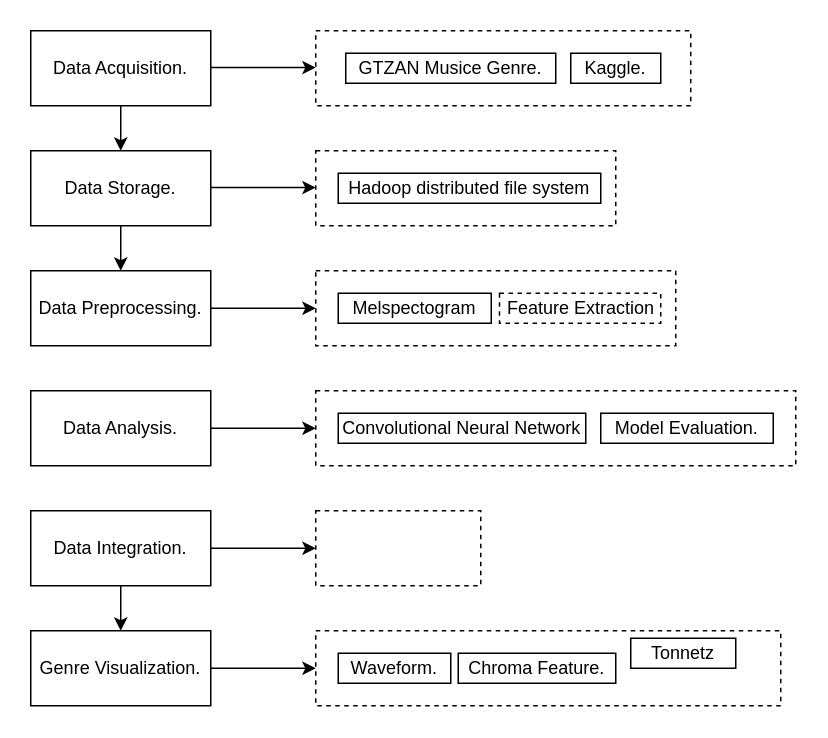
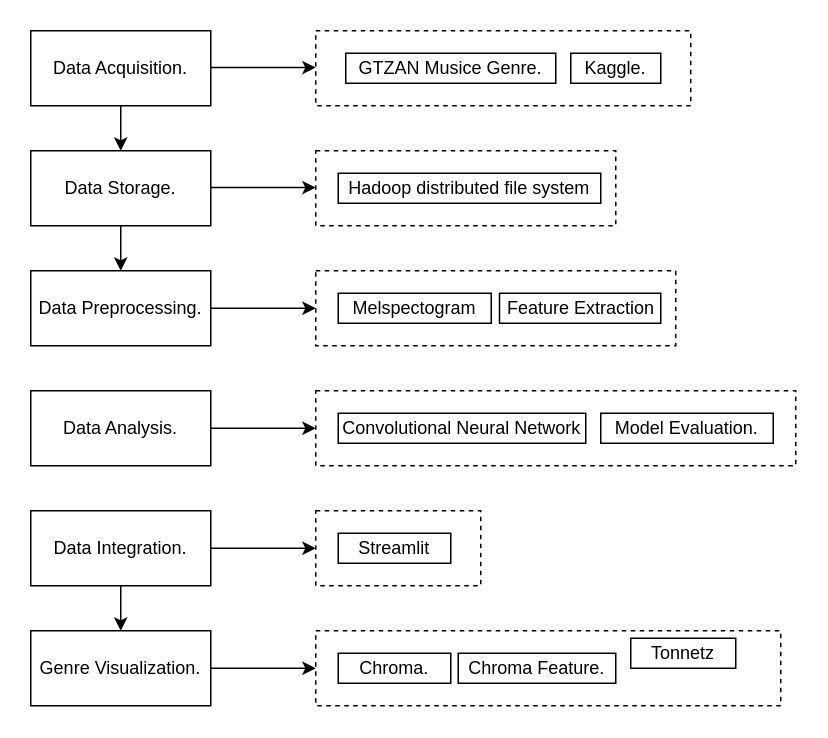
  <mxCell id="0" />
  <mxCell id="1" parent="0" />
  <mxCell id="2" style="edgeStyle=none;html=1;exitX=0.5;exitY=1;exitDx=0;exitDy=0;entryX=0.5;entryY=0;entryDx=0;entryDy=0;" parent="1" source="3" target="9" edge="1"><mxGeometry relative="1" as="geometry" /></mxCell>
  <mxCell id="3" value="Data Acquisition." style="rounded=0;whiteSpace=wrap;html=1;" parent="1" vertex="1"><mxGeometry x="20" y="20" width="120" height="50" as="geometry" /></mxCell>
  <mxCell id="4" value="" style="endArrow=classic;html=1;" parent="1" edge="1"><mxGeometry width="50" height="50" relative="1" as="geometry"><mxPoint x="140" y="44.58" as="sourcePoint" /><mxPoint x="210" y="44.58" as="targetPoint" /></mxGeometry></mxCell>
  <mxCell id="5" value="" style="rounded=0;whiteSpace=wrap;html=1;dashed=1;" parent="1" vertex="1"><mxGeometry x="210" y="20" width="250" height="50" as="geometry" /></mxCell>
  <mxCell id="6" value="GTZAN Musice Genre." style="rounded=0;whiteSpace=wrap;html=1;" parent="1" vertex="1"><mxGeometry x="230" y="35" width="140" height="20" as="geometry" /></mxCell>
  <mxCell id="7" value="Kaggle." style="rounded=0;whiteSpace=wrap;html=1;" parent="1" vertex="1"><mxGeometry x="380" y="35" width="60" height="20" as="geometry" /></mxCell>
  <mxCell id="8" style="edgeStyle=none;html=1;exitX=0.5;exitY=1;exitDx=0;exitDy=0;entryX=0.5;entryY=0;entryDx=0;entryDy=0;" edge="1" parent="1" source="9" target="14"><mxGeometry relative="1" as="geometry" /></mxCell>
  <mxCell id="9" value="Data Storage." style="rounded=0;whiteSpace=wrap;html=1;" parent="1" vertex="1"><mxGeometry x="20" y="100" width="120" height="50" as="geometry" /></mxCell>
  <mxCell id="10" value="" style="endArrow=classic;html=1;" parent="1" edge="1"><mxGeometry width="50" height="50" relative="1" as="geometry"><mxPoint x="140" y="124.58" as="sourcePoint" /><mxPoint x="210" y="124.58" as="targetPoint" /></mxGeometry></mxCell>
  <mxCell id="11" value="" style="rounded=0;whiteSpace=wrap;html=1;dashed=1;" parent="1" vertex="1"><mxGeometry x="210" y="100" width="200" height="50" as="geometry" /></mxCell>
  <mxCell id="12" value="Hadoop distributed file system" style="rounded=0;whiteSpace=wrap;html=1;" parent="1" vertex="1"><mxGeometry x="225" y="115" width="175" height="20" as="geometry" /></mxCell>
  <mxCell id="13" style="edgeStyle=none;html=1;exitX=1;exitY=0.5;exitDx=0;exitDy=0;entryX=0;entryY=0.5;entryDx=0;entryDy=0;" edge="1" parent="1" source="14" target="15"><mxGeometry relative="1" as="geometry" /></mxCell>
  <mxCell id="14" value="Data Preprocessing." style="rounded=0;whiteSpace=wrap;html=1;" parent="1" vertex="1"><mxGeometry x="20" y="180" width="120" height="50" as="geometry" /></mxCell>
  <mxCell id="15" value="" style="rounded=0;whiteSpace=wrap;html=1;dashed=1;" vertex="1" parent="1"><mxGeometry x="210" y="180" width="240" height="50" as="geometry" /></mxCell>
- <mxCell id="16" value="Feature Extraction" style="rounded=0;whiteSpace=wrap;html=1;dashed=1;" vertex="1" parent="1"><mxGeometry x="332.5" y="195" width="107.5" height="20" as="geometry" /></mxCell>
+ <mxCell id="16" value="Feature Extraction" style="rounded=0;whiteSpace=wrap;html=1;" vertex="1" parent="1"><mxGeometry x="332.5" y="195" width="107.5" height="20" as="geometry" /></mxCell>
  <mxCell id="17" value="Melspectogram" style="rounded=0;whiteSpace=wrap;html=1;" vertex="1" parent="1"><mxGeometry x="225" y="195" width="102" height="20" as="geometry" /></mxCell>
  <mxCell id="18" style="edgeStyle=none;html=1;exitX=1;exitY=0.5;exitDx=0;exitDy=0;entryX=0;entryY=0.5;entryDx=0;entryDy=0;" edge="1" parent="1" source="19" target="20"><mxGeometry relative="1" as="geometry" /></mxCell>
  <mxCell id="19" value="Data Analysis." style="rounded=0;whiteSpace=wrap;html=1;" vertex="1" parent="1"><mxGeometry x="20" y="260" width="120" height="50" as="geometry" /></mxCell>
  <mxCell id="20" value="" style="rounded=0;whiteSpace=wrap;html=1;dashed=1;" vertex="1" parent="1"><mxGeometry x="210" y="260" width="320" height="50" as="geometry" /></mxCell>
  <mxCell id="21" value="Convolutional Neural Network" style="rounded=0;whiteSpace=wrap;html=1;" vertex="1" parent="1"><mxGeometry x="225" y="275" width="165" height="20" as="geometry" /></mxCell>
  <mxCell id="22" value="Model Evaluation." style="rounded=0;whiteSpace=wrap;html=1;" vertex="1" parent="1"><mxGeometry x="400" y="275" width="115" height="20" as="geometry" /></mxCell>
  <mxCell id="23" style="edgeStyle=none;html=1;exitX=1;exitY=0.5;exitDx=0;exitDy=0;entryX=0;entryY=0.5;entryDx=0;entryDy=0;" edge="1" parent="1" source="25" target="26"><mxGeometry relative="1" as="geometry" /></mxCell>
  <mxCell id="24" style="edgeStyle=none;html=1;exitX=0.5;exitY=1;exitDx=0;exitDy=0;entryX=0.5;entryY=0;entryDx=0;entryDy=0;" edge="1" parent="1" source="25" target="29"><mxGeometry relative="1" as="geometry" /></mxCell>
  <mxCell id="25" value="Data Integration." style="rounded=0;whiteSpace=wrap;html=1;" vertex="1" parent="1"><mxGeometry x="20" y="340" width="120" height="50" as="geometry" /></mxCell>
  <mxCell id="26" value="" style="rounded=0;whiteSpace=wrap;html=1;dashed=1;" vertex="1" parent="1"><mxGeometry x="210" y="340" width="110" height="50" as="geometry" /></mxCell>
+ <mxCell id="27" value="Streamlit" style="rounded=0;whiteSpace=wrap;html=1;" vertex="1" parent="1"><mxGeometry x="225" y="355" width="75" height="20" as="geometry" /></mxCell>
  <mxCell id="28" style="edgeStyle=none;html=1;exitX=1;exitY=0.5;exitDx=0;exitDy=0;entryX=0;entryY=0.5;entryDx=0;entryDy=0;" edge="1" parent="1" source="29" target="30"><mxGeometry relative="1" as="geometry"><mxPoint x="200" y="445" as="targetPoint" /></mxGeometry></mxCell>
  <mxCell id="29" value="Genre Visualization." style="rounded=0;whiteSpace=wrap;html=1;" vertex="1" parent="1"><mxGeometry x="20" y="420" width="120" height="50" as="geometry" /></mxCell>
  <mxCell id="30" value="" style="rounded=0;whiteSpace=wrap;html=1;dashed=1;" vertex="1" parent="1"><mxGeometry x="210" y="420" width="310" height="50" as="geometry" /></mxCell>
- <mxCell id="31" value="Waveform." style="rounded=0;whiteSpace=wrap;html=1;" vertex="1" parent="1"><mxGeometry x="225" y="435" width="75" height="20" as="geometry" /></mxCell>
+ <mxCell id="31" value="Chroma." style="rounded=0;whiteSpace=wrap;html=1;" vertex="1" parent="1"><mxGeometry x="225" y="435" width="75" height="20" as="geometry" /></mxCell>
  <mxCell id="32" value="Chroma Feature." style="rounded=0;whiteSpace=wrap;html=1;" vertex="1" parent="1"><mxGeometry x="305" y="435" width="105" height="20" as="geometry" /></mxCell>
  <mxCell id="33" value="Tonnetz" style="rounded=0;whiteSpace=wrap;html=1;" vertex="1" parent="1"><mxGeometry x="420" y="425" width="70" height="20" as="geometry" /></mxCell>
